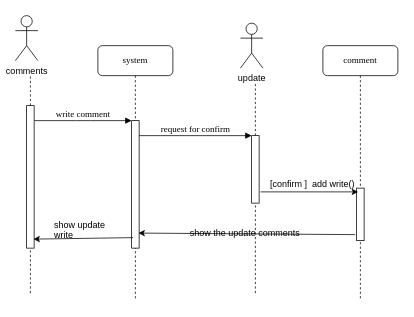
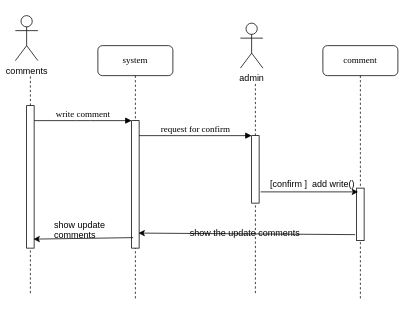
  <mxCell id="0" />
  <mxCell id="1" parent="0" />
  <mxCell id="2" value="system" style="shape=umlLifeline;perimeter=lifelinePerimeter;whiteSpace=wrap;html=1;container=1;collapsible=0;recursiveResize=0;outlineConnect=0;rounded=1;shadow=0;comic=0;labelBackgroundColor=none;strokeColor=#000000;strokeWidth=1;fillColor=#FFFFFF;fontFamily=Verdana;fontSize=12;fontColor=#000000;align=center;" parent="1" vertex="1"><mxGeometry x="130" y="60" width="100" height="340" as="geometry" /></mxCell>
  <mxCell id="3" value="" style="html=1;points=[];perimeter=orthogonalPerimeter;rounded=0;shadow=0;comic=0;labelBackgroundColor=none;strokeColor=#000000;strokeWidth=1;fillColor=#FFFFFF;fontFamily=Verdana;fontSize=12;fontColor=#000000;align=center;" parent="2" vertex="1"><mxGeometry x="45" y="100" width="10" height="170" as="geometry" /></mxCell>
  <mxCell id="4" value="comment" style="shape=umlLifeline;perimeter=lifelinePerimeter;whiteSpace=wrap;html=1;container=1;collapsible=0;recursiveResize=0;outlineConnect=0;rounded=1;shadow=0;comic=0;labelBackgroundColor=none;strokeColor=#000000;strokeWidth=1;fillColor=#FFFFFF;fontFamily=Verdana;fontSize=12;fontColor=#000000;align=center;" parent="1" vertex="1"><mxGeometry x="430" y="60" width="100" height="340" as="geometry" /></mxCell>
  <mxCell id="5" value="" style="html=1;points=[];perimeter=orthogonalPerimeter;rounded=0;shadow=0;comic=0;labelBackgroundColor=none;strokeColor=#000000;strokeWidth=1;fillColor=#FFFFFF;fontFamily=Verdana;fontSize=12;fontColor=#000000;align=center;" parent="1" vertex="1"><mxGeometry x="475" y="250" width="10" height="70" as="geometry" /></mxCell>
  <mxCell id="6" value="write comment" style="html=1;verticalAlign=bottom;endArrow=block;entryX=0;entryY=0;labelBackgroundColor=none;fontFamily=Verdana;fontSize=12;edgeStyle=elbowEdgeStyle;elbow=vertical;" parent="1" target="3" edge="1"><mxGeometry relative="1" as="geometry"><mxPoint x="45" y="160" as="sourcePoint" /></mxGeometry></mxCell>
  <mxCell id="7" value="request for confirm" style="html=1;verticalAlign=bottom;endArrow=block;entryX=0;entryY=0;labelBackgroundColor=none;fontFamily=Verdana;fontSize=12;edgeStyle=elbowEdgeStyle;elbow=vertical;" parent="1" source="3" edge="1"><mxGeometry relative="1" as="geometry"><mxPoint x="260" y="180" as="sourcePoint" /><mxPoint x="335" y="180" as="targetPoint" /></mxGeometry></mxCell>
  <mxCell id="8" value="" style="endArrow=none;dashed=1;html=1;" parent="1" source="12" edge="1"><mxGeometry width="50" height="50" relative="1" as="geometry"><mxPoint x="40" y="541" as="sourcePoint" /><mxPoint x="40" y="100" as="targetPoint" /></mxGeometry></mxCell>
  <mxCell id="9" value="" style="endArrow=none;dashed=1;html=1;" parent="1" source="14" edge="1"><mxGeometry width="50" height="50" relative="1" as="geometry"><mxPoint x="340" y="540" as="sourcePoint" /><mxPoint x="340" y="99" as="targetPoint" /></mxGeometry></mxCell>
  <mxCell id="10" value="comments" style="shape=umlActor;verticalLabelPosition=bottom;labelBackgroundColor=#ffffff;verticalAlign=top;html=1;outlineConnect=0;" parent="1" vertex="1"><mxGeometry x="20" y="20" width="30" height="60" as="geometry" /></mxCell>
- <mxCell id="11" value="update" style="shape=umlActor;verticalLabelPosition=bottom;labelBackgroundColor=#ffffff;verticalAlign=top;html=1;outlineConnect=0;" parent="1" vertex="1"><mxGeometry x="320" y="30" width="30" height="60" as="geometry" /></mxCell>
+ <mxCell id="11" value="admin" style="shape=umlActor;verticalLabelPosition=bottom;labelBackgroundColor=#ffffff;verticalAlign=top;html=1;outlineConnect=0;" parent="1" vertex="1"><mxGeometry x="320" y="30" width="30" height="60" as="geometry" /></mxCell>
  <mxCell id="12" value="" style="html=1;points=[];perimeter=orthogonalPerimeter;rounded=0;shadow=0;comic=0;labelBackgroundColor=none;strokeColor=#000000;strokeWidth=1;fillColor=#FFFFFF;fontFamily=Verdana;fontSize=12;fontColor=#000000;align=center;" parent="1" vertex="1"><mxGeometry x="35" y="140" width="10" height="190" as="geometry" /></mxCell>
  <mxCell id="13" value="" style="endArrow=none;dashed=1;html=1;" parent="1" target="12" edge="1"><mxGeometry width="50" height="50" relative="1" as="geometry"><mxPoint x="40" y="390" as="sourcePoint" /><mxPoint x="40" y="100" as="targetPoint" /></mxGeometry></mxCell>
  <mxCell id="14" value="" style="html=1;points=[];perimeter=orthogonalPerimeter;rounded=0;shadow=0;comic=0;labelBackgroundColor=none;strokeColor=#000000;strokeWidth=1;fillColor=#FFFFFF;fontFamily=Verdana;fontSize=12;fontColor=#000000;align=center;" parent="1" vertex="1"><mxGeometry x="335" y="180" width="10" height="90" as="geometry" /></mxCell>
  <mxCell id="15" value="" style="endArrow=none;dashed=1;html=1;" parent="1" target="14" edge="1"><mxGeometry width="50" height="50" relative="1" as="geometry"><mxPoint x="340" y="390" as="sourcePoint" /><mxPoint x="340" y="99" as="targetPoint" /></mxGeometry></mxCell>
  <mxCell id="16" value="" style="endArrow=classic;html=1;entryX=0.5;entryY=0.071;entryDx=0;entryDy=0;entryPerimeter=0;" parent="1" edge="1"><mxGeometry width="50" height="50" relative="1" as="geometry"><mxPoint x="347" y="255" as="sourcePoint" /><mxPoint x="477" y="255" as="targetPoint" /></mxGeometry></mxCell>
  <mxCell id="17" value="[confirm&amp;nbsp;]&amp;nbsp; add write()" style="text;html=1;resizable=0;points=[];autosize=1;align=left;verticalAlign=top;spacingTop=-4;" parent="1" vertex="1"><mxGeometry x="358" y="235" width="150" height="20" as="geometry" /></mxCell>
  <mxCell id="18" value="" style="endArrow=classic;html=1;exitX=-0.2;exitY=0.886;exitDx=0;exitDy=0;exitPerimeter=0;entryX=0.9;entryY=0.882;entryDx=0;entryDy=0;entryPerimeter=0;" parent="1" source="5" target="3" edge="1"><mxGeometry width="50" height="50" relative="1" as="geometry"><mxPoint x="470" y="310" as="sourcePoint" /><mxPoint x="190" y="310" as="targetPoint" /></mxGeometry></mxCell>
  <mxCell id="19" value="show the update comments" style="text;html=1;resizable=0;points=[];autosize=1;align=left;verticalAlign=top;spacingTop=-4;" parent="1" vertex="1"><mxGeometry x="251" y="300" width="160" height="20" as="geometry" /></mxCell>
  <mxCell id="20" value="" style="endArrow=classic;html=1;exitX=0.2;exitY=0.788;exitDx=0;exitDy=0;exitPerimeter=0;entryX=0.9;entryY=0.821;entryDx=0;entryDy=0;entryPerimeter=0;" edge="1" parent="1"><mxGeometry width="50" height="50" relative="1" as="geometry"><mxPoint x="177" y="316" as="sourcePoint" /><mxPoint x="44" y="318" as="targetPoint" /></mxGeometry></mxCell>
- <mxCell id="21" value="&lt;div&gt;show update &lt;br&gt;&lt;/div&gt;&lt;div&gt;write&lt;br&gt;&lt;/div&gt;" style="text;html=1;resizable=0;points=[];autosize=1;align=left;verticalAlign=top;spacingTop=-4;" vertex="1" parent="1"><mxGeometry x="70" y="289" width="80" height="30" as="geometry" /></mxCell>
+ <mxCell id="21" value="&lt;div&gt;show update &lt;br&gt;&lt;/div&gt;&lt;div&gt;comments&lt;br&gt;&lt;/div&gt;" style="text;html=1;resizable=0;points=[];autosize=1;align=left;verticalAlign=top;spacingTop=-4;" vertex="1" parent="1"><mxGeometry x="70" y="289" width="80" height="30" as="geometry" /></mxCell>
